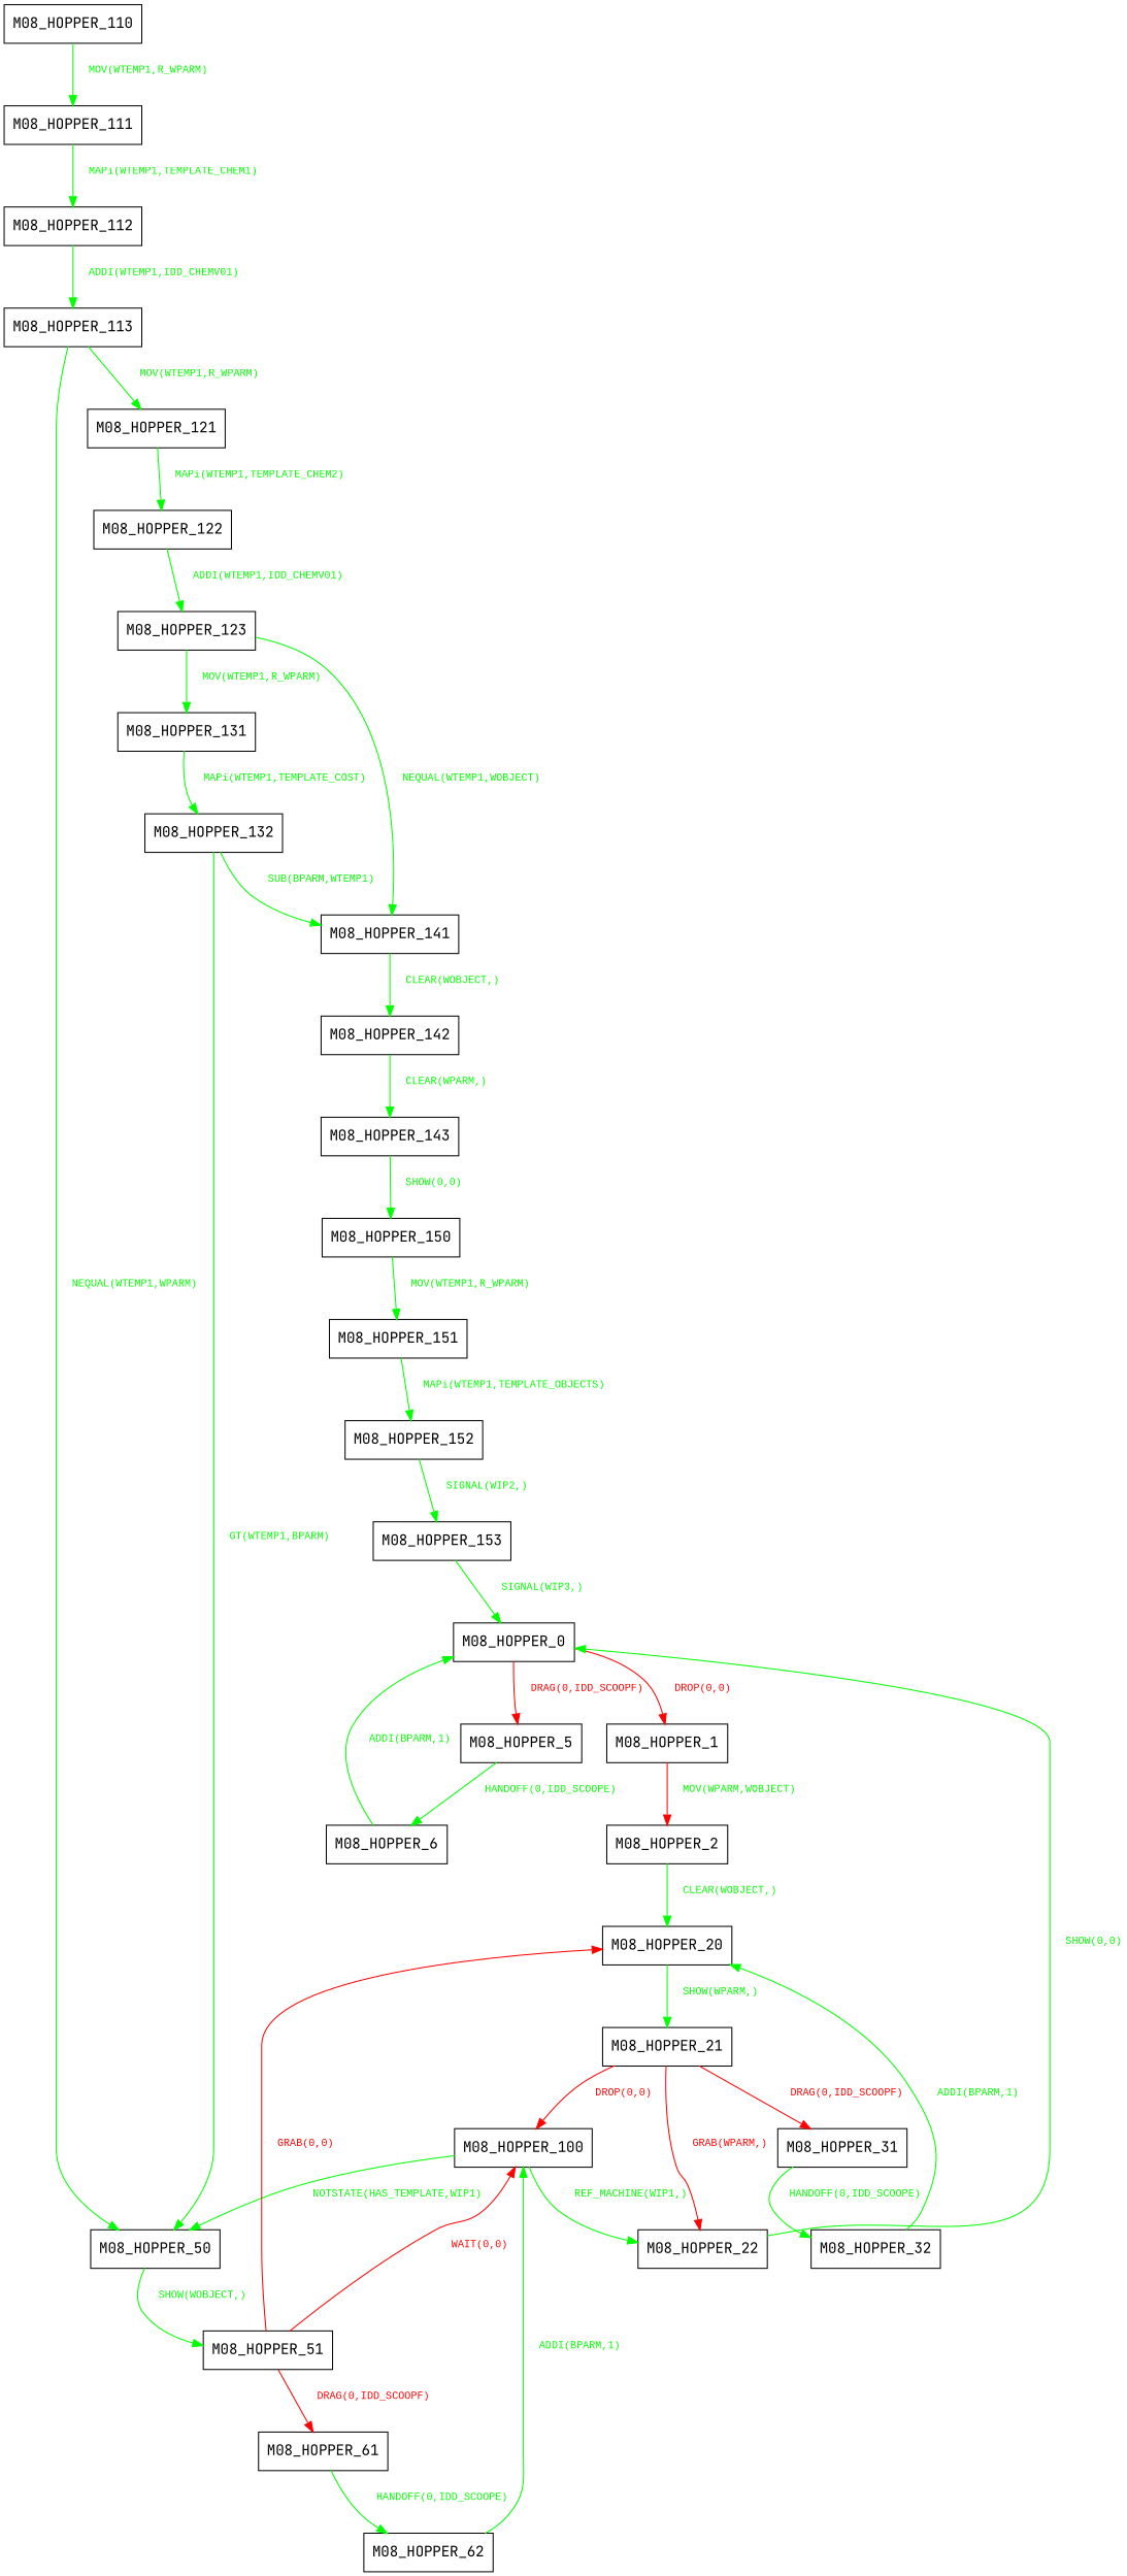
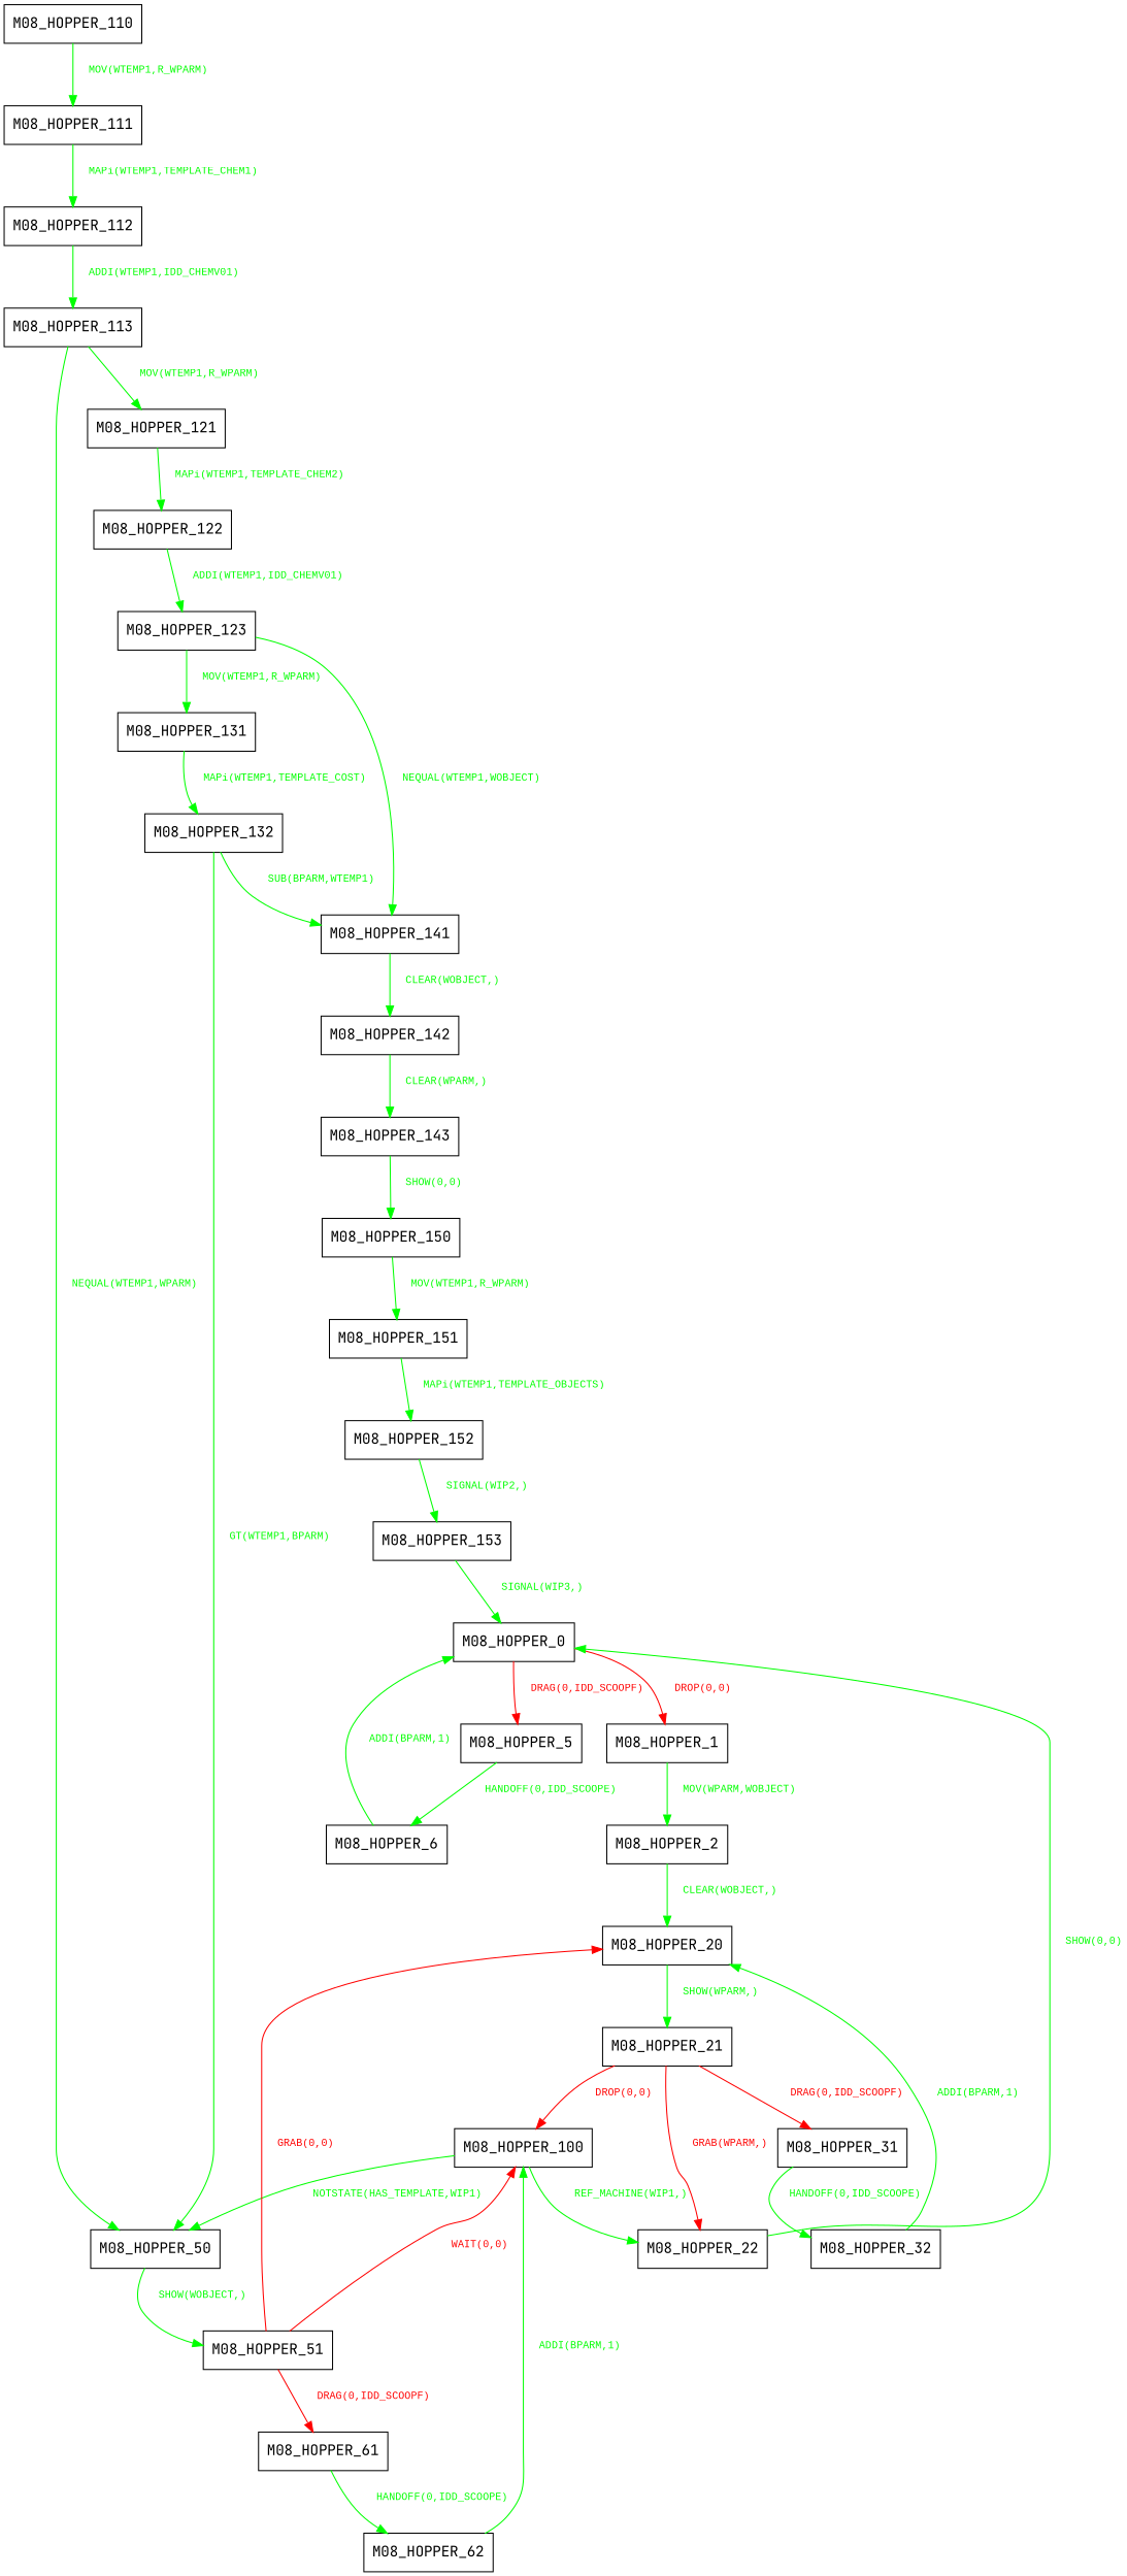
  digraph {
    fontname="JetBrains Mono"
    node [fontname="JetBrains Mono" shape=record]
    edge [color=green fontcolor=green fontname="JetBrains Mono"]
    M08_HOPPER_0
    M08_HOPPER_5
    M08_HOPPER_1
    M08_HOPPER_6
    M08_HOPPER_2
    M08_HOPPER_20
    M08_HOPPER_21
    M08_HOPPER_31
    M08_HOPPER_100
    M08_HOPPER_22
    M08_HOPPER_32
    M08_HOPPER_50
    M08_HOPPER_51
    M08_HOPPER_110
    M08_HOPPER_111
    M08_HOPPER_61
    M08_HOPPER_62
    M08_HOPPER_112
    M08_HOPPER_113
    M08_HOPPER_121
    M08_HOPPER_122
    M08_HOPPER_123
    M08_HOPPER_131
    M08_HOPPER_141
    M08_HOPPER_132
    M08_HOPPER_142
    M08_HOPPER_143
    M08_HOPPER_150
    M08_HOPPER_151
    M08_HOPPER_152
    M08_HOPPER_153
    M08_HOPPER_0 -> M08_HOPPER_5 [color=red fontcolor=red label=< <font face="Courier New" point-size="10"> DRAG(0,IDD_SCOOPF)<br/> </font>>]
    M08_HOPPER_0 -> M08_HOPPER_1 [color=red fontcolor=red label=< <font face="Courier New" point-size="10"> DROP(0,0)<br/> </font>>]
    M08_HOPPER_5 -> M08_HOPPER_6 [label=< <font face="Courier New" point-size="10"> HANDOFF(0,IDD_SCOOPE)<br/> </font>>]
-   M08_HOPPER_1 -> M08_HOPPER_2 [color=red label=< <font face="Courier New" point-size="10"> MOV(WPARM,WOBJECT)<br/> </font>>]
+   M08_HOPPER_1 -> M08_HOPPER_2 [label=< <font face="Courier New" point-size="10"> MOV(WPARM,WOBJECT)<br/> </font>>]
    M08_HOPPER_6 -> M08_HOPPER_0 [label=< <font face="Courier New" point-size="10"> ADDI(BPARM,1)<br/> </font>>]
    M08_HOPPER_2 -> M08_HOPPER_20 [label=< <font face="Courier New" point-size="10"> CLEAR(WOBJECT,)<br/> </font>>]
    M08_HOPPER_20 -> M08_HOPPER_21 [label=< <font face="Courier New" point-size="10"> SHOW(WPARM,)<br/> </font>>]
    M08_HOPPER_21 -> M08_HOPPER_31 [color=red fontcolor=red label=< <font face="Courier New" point-size="10"> DRAG(0,IDD_SCOOPF)<br/> </font>>]
    M08_HOPPER_21 -> M08_HOPPER_100 [color=red fontcolor=red label=< <font face="Courier New" point-size="10"> DROP(0,0)<br/> </font>>]
    M08_HOPPER_21 -> M08_HOPPER_22 [color=red fontcolor=red label=< <font face="Courier New" point-size="10"> GRAB(WPARM,)<br/> </font>>]
    M08_HOPPER_31 -> M08_HOPPER_32 [label=< <font face="Courier New" point-size="10"> HANDOFF(0,IDD_SCOOPE)<br/> </font>>]
    M08_HOPPER_100 -> M08_HOPPER_22 [label=< <font face="Courier New" point-size="10"> REF_MACHINE(WIP1,)<br/> </font>>]
    M08_HOPPER_100 -> M08_HOPPER_50 [label=< <font face="Courier New" point-size="10"> NOTSTATE(HAS_TEMPLATE,WIP1)<br/> </font>>]
    M08_HOPPER_22 -> M08_HOPPER_0 [label=< <font face="Courier New" point-size="10"> SHOW(0,0)<br/> </font>>]
    M08_HOPPER_32 -> M08_HOPPER_20 [label=< <font face="Courier New" point-size="10"> ADDI(BPARM,1)<br/> </font>>]
    M08_HOPPER_50 -> M08_HOPPER_51 [label=< <font face="Courier New" point-size="10"> SHOW(WOBJECT,)<br/> </font>>]
    M08_HOPPER_51 -> M08_HOPPER_20 [color=red fontcolor=red label=< <font face="Courier New" point-size="10"> GRAB(0,0)<br/> </font>>]
    M08_HOPPER_51 -> M08_HOPPER_100 [color=red fontcolor=red label=< <font face="Courier New" point-size="10"> WAIT(0,0)<br/> </font>>]
    M08_HOPPER_51 -> M08_HOPPER_61 [color=red fontcolor=red label=< <font face="Courier New" point-size="10"> DRAG(0,IDD_SCOOPF)<br/> </font>>]
    M08_HOPPER_110 -> M08_HOPPER_111 [label=< <font face="Courier New" point-size="10"> MOV(WTEMP1,R_WPARM)<br/> </font>>]
    M08_HOPPER_111 -> M08_HOPPER_112 [label=< <font face="Courier New" point-size="10"> MAPi(WTEMP1,TEMPLATE_CHEM1)<br/> </font>>]
    M08_HOPPER_61 -> M08_HOPPER_62 [label=< <font face="Courier New" point-size="10"> HANDOFF(0,IDD_SCOOPE)<br/> </font>>]
    M08_HOPPER_62 -> M08_HOPPER_100 [label=< <font face="Courier New" point-size="10"> ADDI(BPARM,1)<br/> </font>>]
    M08_HOPPER_112 -> M08_HOPPER_113 [label=< <font face="Courier New" point-size="10"> ADDI(WTEMP1,IDD_CHEMV01)<br/> </font>>]
    M08_HOPPER_113 -> M08_HOPPER_50 [label=< <font face="Courier New" point-size="10"> NEQUAL(WTEMP1,WPARM)<br/> </font>>]
    M08_HOPPER_113 -> M08_HOPPER_121 [label=< <font face="Courier New" point-size="10"> MOV(WTEMP1,R_WPARM)<br/> </font>>]
    M08_HOPPER_121 -> M08_HOPPER_122 [label=< <font face="Courier New" point-size="10"> MAPi(WTEMP1,TEMPLATE_CHEM2)<br/> </font>>]
    M08_HOPPER_122 -> M08_HOPPER_123 [label=< <font face="Courier New" point-size="10"> ADDI(WTEMP1,IDD_CHEMV01)<br/> </font>>]
    M08_HOPPER_123 -> M08_HOPPER_131 [label=< <font face="Courier New" point-size="10"> MOV(WTEMP1,R_WPARM)<br/> </font>>]
    M08_HOPPER_123 -> M08_HOPPER_141 [label=< <font face="Courier New" point-size="10"> NEQUAL(WTEMP1,WOBJECT)<br/> </font>>]
    M08_HOPPER_131 -> M08_HOPPER_132 [label=< <font face="Courier New" point-size="10"> MAPi(WTEMP1,TEMPLATE_COST)<br/> </font>>]
    M08_HOPPER_141 -> M08_HOPPER_142 [label=< <font face="Courier New" point-size="10"> CLEAR(WOBJECT,)<br/> </font>>]
    M08_HOPPER_132 -> M08_HOPPER_50 [label=< <font face="Courier New" point-size="10"> GT(WTEMP1,BPARM)<br/> </font>>]
    M08_HOPPER_132 -> M08_HOPPER_141 [label=< <font face="Courier New" point-size="10"> SUB(BPARM,WTEMP1)<br/> </font>>]
    M08_HOPPER_142 -> M08_HOPPER_143 [label=< <font face="Courier New" point-size="10"> CLEAR(WPARM,)<br/> </font>>]
    M08_HOPPER_143 -> M08_HOPPER_150 [label=< <font face="Courier New" point-size="10"> SHOW(0,0)<br/> </font>>]
    M08_HOPPER_150 -> M08_HOPPER_151 [label=< <font face="Courier New" point-size="10"> MOV(WTEMP1,R_WPARM)<br/> </font>>]
    M08_HOPPER_151 -> M08_HOPPER_152 [label=< <font face="Courier New" point-size="10"> MAPi(WTEMP1,TEMPLATE_OBJECTS)<br/> </font>>]
    M08_HOPPER_152 -> M08_HOPPER_153 [label=< <font face="Courier New" point-size="10"> SIGNAL(WIP2,)<br/> </font>>]
    M08_HOPPER_153 -> M08_HOPPER_0 [label=< <font face="Courier New" point-size="10"> SIGNAL(WIP3,)<br/> </font>>]
  }
